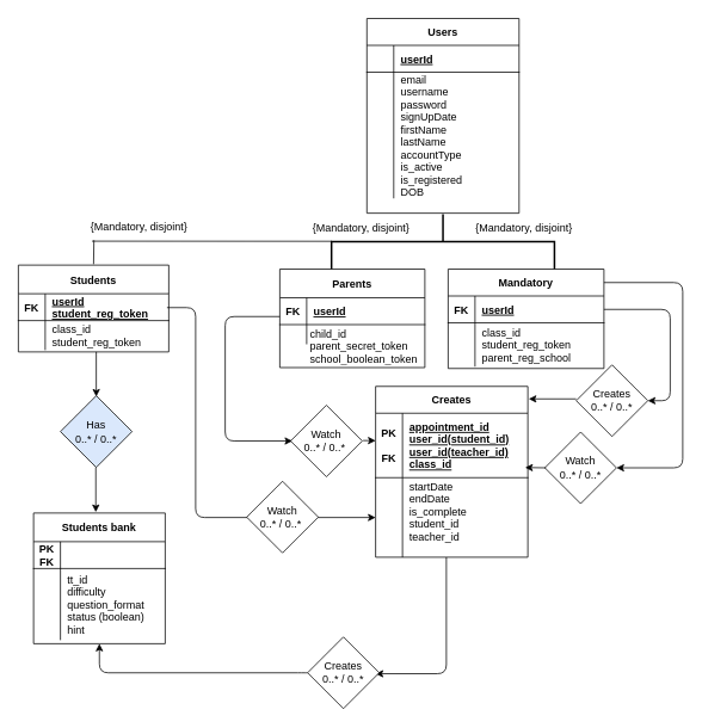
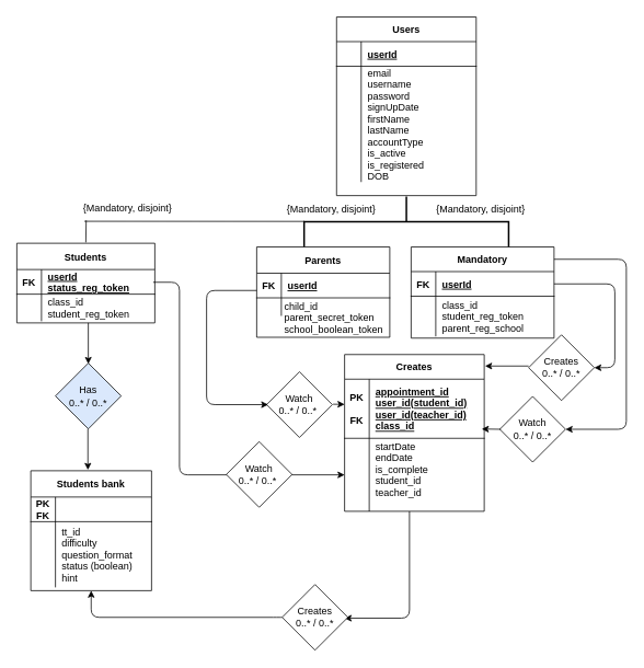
  <mxCell id="0" />
  <mxCell id="1" parent="0" />
  <mxCell id="2" value="" style="strokeWidth=2;html=1;shape=mxgraph.flowchart.annotation_2;align=left;labelPosition=right;pointerEvents=1;rotation=90;" parent="1" vertex="1"><mxGeometry x="463.42" y="144.93" width="61.64" height="249" as="geometry" /></mxCell>
  <mxCell id="3" value="Creates &lt;br&gt;0..* / 0..*" style="rhombus;whiteSpace=wrap;html=1;" parent="1" vertex="1"><mxGeometry x="643" y="407" width="80" height="80" as="geometry" /></mxCell>
  <mxCell id="4" style="edgeStyle=orthogonalEdgeStyle;rounded=1;orthogonalLoop=1;jettySize=auto;html=1;exitX=1;exitY=0.5;exitDx=0;exitDy=0;entryX=1;entryY=0.5;entryDx=0;entryDy=0;" parent="1" source="30" target="3" edge="1"><mxGeometry relative="1" as="geometry"><Array as="points"><mxPoint x="748" y="345" /><mxPoint x="748" y="447" /></Array></mxGeometry></mxCell>
  <mxCell id="5" value="Watch&lt;br&gt;0..* / 0..*&amp;nbsp;" style="rhombus;whiteSpace=wrap;html=1;" parent="1" vertex="1"><mxGeometry x="324" y="452" width="80" height="80" as="geometry" /></mxCell>
  <mxCell id="6" value="Creates" style="shape=table;startSize=30;container=1;collapsible=1;childLayout=tableLayout;fixedRows=1;rowLines=0;fontStyle=1;align=center;resizeLast=1;" parent="1" vertex="1"><mxGeometry x="419" y="431" width="170" height="190.875" as="geometry"><mxRectangle x="340" y="20" width="70" height="30" as="alternateBounds" /></mxGeometry></mxCell>
  <mxCell id="7" value="" style="shape=partialRectangle;collapsible=0;dropTarget=0;pointerEvents=0;fillColor=none;points=[[0,0.5],[1,0.5]];portConstraint=eastwest;top=0;left=0;right=0;bottom=1;" parent="6" vertex="1"><mxGeometry y="30" width="170" height="72" as="geometry" /></mxCell>
  <mxCell id="8" value="PK&#10;&#10;FK" style="shape=partialRectangle;overflow=hidden;connectable=0;fillColor=none;top=0;left=0;bottom=0;right=0;fontStyle=1;" parent="7" vertex="1"><mxGeometry width="30" height="72" as="geometry" /></mxCell>
  <mxCell id="9" value="appointment_id&#10;user_id(student_id)&#10;user_id(teacher_id)&#10;class_id" style="shape=partialRectangle;overflow=hidden;connectable=0;fillColor=none;top=0;left=0;bottom=0;right=0;align=left;spacingLeft=6;fontStyle=5;" parent="7" vertex="1"><mxGeometry x="30" width="140" height="72" as="geometry" /></mxCell>
  <mxCell id="10" value="" style="shape=partialRectangle;collapsible=0;dropTarget=0;pointerEvents=0;fillColor=none;points=[[0,0.5],[1,0.5]];portConstraint=eastwest;top=0;left=0;right=0;bottom=0;" parent="6" vertex="1"><mxGeometry y="102" width="170" height="89" as="geometry" /></mxCell>
  <mxCell id="11" value="" style="shape=partialRectangle;overflow=hidden;connectable=0;fillColor=none;top=0;left=0;bottom=0;right=0;" parent="10" vertex="1"><mxGeometry width="30" height="89" as="geometry" /></mxCell>
  <mxCell id="12" value="startDate&#10;endDate&#10;is_complete&#10;student_id&#10;teacher_id&#10;" style="shape=partialRectangle;overflow=hidden;connectable=0;fillColor=none;top=0;left=0;bottom=0;right=0;align=left;spacingLeft=6;" parent="10" vertex="1"><mxGeometry x="30" width="140" height="89" as="geometry" /></mxCell>
  <mxCell id="13" value="{Mandatory, disjoint}" style="text;html=1;strokeColor=none;fillColor=none;align=center;verticalAlign=middle;whiteSpace=wrap;rounded=0;" parent="1" vertex="1"><mxGeometry x="338" y="240" width="130" height="30" as="geometry" /></mxCell>
  <mxCell id="14" value="{Mandatory, disjoint}" style="text;html=1;strokeColor=none;fillColor=none;align=center;verticalAlign=middle;whiteSpace=wrap;rounded=0;" parent="1" vertex="1"><mxGeometry x="519.5" y="240" width="130" height="30" as="geometry" /></mxCell>
  <mxCell id="15" value="" style="endArrow=classic;html=1;" parent="1" edge="1"><mxGeometry width="50" height="50" relative="1" as="geometry"><mxPoint x="643" y="445" as="sourcePoint" /><mxPoint x="590" y="445" as="targetPoint" /><Array as="points" /></mxGeometry></mxCell>
  <mxCell id="16" value="Users" style="shape=table;startSize=30;container=1;collapsible=1;childLayout=tableLayout;fixedRows=1;rowLines=0;fontStyle=1;align=center;resizeLast=1;" parent="1" vertex="1"><mxGeometry x="409.24" y="20" width="170" height="217.5" as="geometry"><mxRectangle x="340" y="20" width="70" height="30" as="alternateBounds" /></mxGeometry></mxCell>
  <mxCell id="17" value="" style="shape=partialRectangle;collapsible=0;dropTarget=0;pointerEvents=0;fillColor=none;points=[[0,0.5],[1,0.5]];portConstraint=eastwest;top=0;left=0;right=0;bottom=1;" parent="16" vertex="1"><mxGeometry y="30" width="170" height="30" as="geometry" /></mxCell>
  <mxCell id="18" value="userId" style="shape=partialRectangle;overflow=hidden;connectable=0;fillColor=none;top=0;left=0;bottom=0;right=0;align=left;spacingLeft=6;fontStyle=5;" parent="17" vertex="1"><mxGeometry x="30" width="140" height="30" as="geometry" /></mxCell>
  <mxCell id="19" value="" style="shape=partialRectangle;collapsible=0;dropTarget=0;pointerEvents=0;fillColor=none;points=[[0,0.5],[1,0.5]];portConstraint=eastwest;top=0;left=0;right=0;bottom=0;" parent="16" vertex="1"><mxGeometry y="60" width="170" height="141" as="geometry" /></mxCell>
  <mxCell id="20" value="" style="shape=partialRectangle;overflow=hidden;connectable=0;fillColor=none;top=0;left=0;bottom=0;right=0;" parent="19" vertex="1"><mxGeometry width="30" height="141" as="geometry" /></mxCell>
  <mxCell id="21" value="email&#10;username&#10;password&#10;signUpDate&#10;firstName&#10;lastName&#10;accountType&#10;is_active&#10;is_registered&#10;DOB" style="shape=partialRectangle;overflow=hidden;connectable=0;fillColor=none;top=0;left=0;bottom=0;right=0;align=left;spacingLeft=6;" parent="19" vertex="1"><mxGeometry x="30" width="140" height="141" as="geometry" /></mxCell>
  <mxCell id="22" value="Parents" style="shape=table;startSize=32;container=1;collapsible=1;childLayout=tableLayout;fixedRows=1;rowLines=0;fontStyle=1;align=center;resizeLast=1;" parent="1" vertex="1"><mxGeometry x="312" y="300" width="162" height="110" as="geometry" /></mxCell>
  <mxCell id="23" value="" style="shape=partialRectangle;collapsible=0;dropTarget=0;pointerEvents=0;fillColor=none;points=[[0,0.5],[1,0.5]];portConstraint=eastwest;top=0;left=0;right=0;bottom=1;" parent="22" vertex="1"><mxGeometry y="32" width="162" height="30" as="geometry" /></mxCell>
  <mxCell id="24" value="FK" style="shape=partialRectangle;overflow=hidden;connectable=0;fillColor=none;top=0;left=0;bottom=0;right=0;fontStyle=1;" parent="23" vertex="1"><mxGeometry width="30" height="30" as="geometry" /></mxCell>
  <mxCell id="25" value="userId" style="shape=partialRectangle;overflow=hidden;connectable=0;fillColor=none;top=0;left=0;bottom=0;right=0;align=left;spacingLeft=6;fontStyle=5;" parent="23" vertex="1"><mxGeometry x="30" width="132" height="30" as="geometry" /></mxCell>
  <mxCell id="26" value="" style="shape=partialRectangle;collapsible=0;dropTarget=0;pointerEvents=0;fillColor=none;points=[[0,0.5],[1,0.5]];portConstraint=eastwest;top=0;left=0;right=0;bottom=0;" parent="22" vertex="1"><mxGeometry y="62" width="162" height="22" as="geometry" /></mxCell>
  <mxCell id="27" value="" style="shape=partialRectangle;overflow=hidden;connectable=0;fillColor=none;top=0;left=0;bottom=0;right=0;" parent="26" vertex="1"><mxGeometry width="30" height="22" as="geometry" /></mxCell>
  <mxCell id="28" value="" style="shape=partialRectangle;overflow=hidden;connectable=0;fillColor=none;top=0;left=0;bottom=0;right=0;align=left;spacingLeft=6;" parent="26" vertex="1"><mxGeometry x="30" width="132" height="22" as="geometry" /></mxCell>
  <mxCell id="29" value="Mandatory" style="shape=table;startSize=30;container=1;collapsible=1;childLayout=tableLayout;fixedRows=1;rowLines=0;fontStyle=1;align=center;resizeLast=1;" parent="1" vertex="1"><mxGeometry x="500" y="300" width="174" height="111" as="geometry" /></mxCell>
  <mxCell id="30" value="" style="shape=partialRectangle;collapsible=0;dropTarget=0;pointerEvents=0;fillColor=none;points=[[0,0.5],[1,0.5]];portConstraint=eastwest;top=0;left=0;right=0;bottom=1;" parent="29" vertex="1"><mxGeometry y="30" width="174" height="30" as="geometry" /></mxCell>
  <mxCell id="31" value="FK" style="shape=partialRectangle;overflow=hidden;connectable=0;fillColor=none;top=0;left=0;bottom=0;right=0;fontStyle=1;" parent="30" vertex="1"><mxGeometry width="30" height="30" as="geometry" /></mxCell>
  <mxCell id="32" value="userId" style="shape=partialRectangle;overflow=hidden;connectable=0;fillColor=none;top=0;left=0;bottom=0;right=0;align=left;spacingLeft=6;fontStyle=5;" parent="30" vertex="1"><mxGeometry x="30" width="144" height="30" as="geometry" /></mxCell>
  <mxCell id="33" value="" style="shape=partialRectangle;collapsible=0;dropTarget=0;pointerEvents=0;fillColor=none;points=[[0,0.5],[1,0.5]];portConstraint=eastwest;top=0;left=0;right=0;bottom=0;" parent="29" vertex="1"><mxGeometry y="60" width="174" height="49" as="geometry" /></mxCell>
  <mxCell id="34" value="" style="shape=partialRectangle;overflow=hidden;connectable=0;fillColor=none;top=0;left=0;bottom=0;right=0;" parent="33" vertex="1"><mxGeometry width="30" height="49" as="geometry" /></mxCell>
  <mxCell id="35" value="class_id&#10;student_reg_token&#10;parent_reg_school" style="shape=partialRectangle;overflow=hidden;connectable=0;fillColor=none;top=0;left=0;bottom=0;right=0;align=left;spacingLeft=6;" parent="33" vertex="1"><mxGeometry x="30" width="144" height="49" as="geometry" /></mxCell>
  <mxCell id="36" style="edgeStyle=orthogonalEdgeStyle;rounded=1;orthogonalLoop=1;jettySize=auto;html=1;exitX=1;exitY=0.5;exitDx=0;exitDy=0;entryX=1;entryY=0.5;entryDx=0;entryDy=0;" parent="1" target="37" edge="1"><mxGeometry relative="1" as="geometry"><Array as="points"><mxPoint x="762" y="315" /><mxPoint x="762" y="522" /></Array><mxPoint x="674" y="315" as="sourcePoint" /><mxPoint x="682" y="508" as="targetPoint" /></mxGeometry></mxCell>
  <mxCell id="37" value="Watch&lt;br&gt;0..* / 0..*" style="rhombus;whiteSpace=wrap;html=1;" parent="1" vertex="1"><mxGeometry x="608" y="482" width="80" height="80" as="geometry" /></mxCell>
  <mxCell id="38" value="" style="endArrow=classic;html=1;entryX=0.973;entryY=0.09;entryDx=0;entryDy=0;entryPerimeter=0;" parent="1" edge="1"><mxGeometry width="50" height="50" relative="1" as="geometry"><mxPoint x="609" y="522" as="sourcePoint" /><mxPoint x="586" y="521.679" as="targetPoint" /><Array as="points" /></mxGeometry></mxCell>
  <mxCell id="39" value="child_id&#10;parent_secret_token&#10;school_boolean_token" style="shape=partialRectangle;overflow=hidden;connectable=0;fillColor=none;top=0;left=0;bottom=0;right=0;align=left;spacingLeft=6;" parent="1" vertex="1"><mxGeometry x="338" y="364" width="131" height="43" as="geometry" /></mxCell>
  <mxCell id="40" value="" style="endArrow=none;html=1;strokeColor=#000000;exitX=0.094;exitY=1.043;exitDx=0;exitDy=0;exitPerimeter=0;" edge="1" parent="1" source="57"><mxGeometry width="50" height="50" relative="1" as="geometry"><mxPoint x="13" y="269" as="sourcePoint" /><mxPoint x="370" y="268.93" as="targetPoint" /></mxGeometry></mxCell>
  <mxCell id="41" value="" style="endArrow=none;html=1;strokeColor=#000000;entryX=0.111;entryY=1.006;entryDx=0;entryDy=0;entryPerimeter=0;" edge="1" parent="1" target="57"><mxGeometry width="50" height="50" relative="1" as="geometry"><mxPoint x="104" y="294.5" as="sourcePoint" /><mxPoint x="104" y="263.5" as="targetPoint" /></mxGeometry></mxCell>
  <mxCell id="42" value="Students" style="shape=table;startSize=32;container=1;collapsible=1;childLayout=tableLayout;fixedRows=1;rowLines=0;fontStyle=1;align=center;resizeLast=1;" vertex="1" parent="1"><mxGeometry x="20" y="295.5" width="168" height="97" as="geometry" /></mxCell>
  <mxCell id="43" value="" style="shape=partialRectangle;collapsible=0;dropTarget=0;pointerEvents=0;fillColor=none;points=[[0,0.5],[1,0.5]];portConstraint=eastwest;top=0;left=0;right=0;bottom=1;" vertex="1" parent="42"><mxGeometry y="32" width="168" height="30" as="geometry" /></mxCell>
  <mxCell id="44" value="FK" style="shape=partialRectangle;overflow=hidden;connectable=0;fillColor=none;top=0;left=0;bottom=0;right=0;fontStyle=1;" vertex="1" parent="43"><mxGeometry width="30" height="30" as="geometry" /></mxCell>
- <mxCell id="45" value="userId&#10;student_reg_token" style="shape=partialRectangle;overflow=hidden;connectable=0;fillColor=none;top=0;left=0;bottom=0;right=0;align=left;spacingLeft=6;fontStyle=5;" vertex="1" parent="43"><mxGeometry x="30" width="138" height="30" as="geometry" /></mxCell>
+ <mxCell id="45" value="userId&#10;status_reg_token" style="shape=partialRectangle;overflow=hidden;connectable=0;fillColor=none;top=0;left=0;bottom=0;right=0;align=left;spacingLeft=6;fontStyle=5;" vertex="1" parent="43"><mxGeometry x="30" width="138" height="30" as="geometry" /></mxCell>
  <mxCell id="46" value="" style="shape=partialRectangle;collapsible=0;dropTarget=0;pointerEvents=0;fillColor=none;points=[[0,0.5],[1,0.5]];portConstraint=eastwest;top=0;left=0;right=0;bottom=0;" vertex="1" parent="42"><mxGeometry y="62" width="168" height="33" as="geometry" /></mxCell>
  <mxCell id="47" value="" style="shape=partialRectangle;overflow=hidden;connectable=0;fillColor=none;top=0;left=0;bottom=0;right=0;" vertex="1" parent="46"><mxGeometry width="30" height="33" as="geometry" /></mxCell>
  <mxCell id="48" value="class_id&#10;student_reg_token" style="shape=partialRectangle;overflow=hidden;connectable=0;fillColor=none;top=0;left=0;bottom=0;right=0;align=left;spacingLeft=6;" vertex="1" parent="46"><mxGeometry x="30" width="138" height="33" as="geometry" /></mxCell>
  <mxCell id="49" style="edgeStyle=orthogonalEdgeStyle;rounded=1;orthogonalLoop=1;jettySize=auto;html=1;" edge="1" parent="1"><mxGeometry relative="1" as="geometry"><mxPoint x="107" y="392.5" as="sourcePoint" /><mxPoint x="107" y="442.5" as="targetPoint" /><Array as="points"><mxPoint x="107" y="392.5" /><mxPoint x="107" y="392.5" /></Array></mxGeometry></mxCell>
  <mxCell id="50" value="Students bank" style="shape=table;startSize=32;container=1;collapsible=1;childLayout=tableLayout;fixedRows=1;rowLines=0;fontStyle=1;align=center;resizeLast=1;" vertex="1" parent="1"><mxGeometry x="37" y="572.5" width="147" height="146" as="geometry" /></mxCell>
  <mxCell id="51" value="" style="shape=partialRectangle;collapsible=0;dropTarget=0;pointerEvents=0;fillColor=none;points=[[0,0.5],[1,0.5]];portConstraint=eastwest;top=0;left=0;right=0;bottom=1;" vertex="1" parent="50"><mxGeometry y="32" width="147" height="30" as="geometry" /></mxCell>
  <mxCell id="52" value="PK&#10;FK" style="shape=partialRectangle;overflow=hidden;connectable=0;fillColor=none;top=0;left=0;bottom=0;right=0;fontStyle=1;" vertex="1" parent="51"><mxGeometry width="30" height="30" as="geometry" /></mxCell>
  <mxCell id="53" value="" style="shape=partialRectangle;collapsible=0;dropTarget=0;pointerEvents=0;fillColor=none;points=[[0,0.5],[1,0.5]];portConstraint=eastwest;top=0;left=0;right=0;bottom=0;" vertex="1" parent="50"><mxGeometry y="62" width="147" height="80" as="geometry" /></mxCell>
  <mxCell id="54" value="" style="shape=partialRectangle;overflow=hidden;connectable=0;fillColor=none;top=0;left=0;bottom=0;right=0;" vertex="1" parent="53"><mxGeometry width="30" height="80" as="geometry" /></mxCell>
  <mxCell id="55" value="tt_id&#10;difficulty&#10;question_format&#10;status (boolean)&#10;hint" style="shape=partialRectangle;overflow=hidden;connectable=0;fillColor=none;top=0;left=0;bottom=0;right=0;align=left;spacingLeft=6;" vertex="1" parent="53"><mxGeometry x="30" width="117" height="80" as="geometry" /></mxCell>
  <mxCell id="56" value="Has&lt;br&gt;0..* / 0..*" style="rhombus;whiteSpace=wrap;html=1;fillColor=#dae8fc;" vertex="1" parent="1"><mxGeometry x="67" y="441.5" width="80" height="80" as="geometry" /></mxCell>
  <mxCell id="57" value="{Mandatory, disjoint}" style="text;html=1;strokeColor=none;fillColor=none;align=center;verticalAlign=middle;whiteSpace=wrap;rounded=0;" vertex="1" parent="1"><mxGeometry x="90" y="237.5" width="130" height="30" as="geometry" /></mxCell>
  <mxCell id="58" style="edgeStyle=orthogonalEdgeStyle;rounded=1;orthogonalLoop=1;jettySize=auto;html=1;" edge="1" parent="1"><mxGeometry relative="1" as="geometry"><mxPoint x="106.5" y="521.5" as="sourcePoint" /><mxPoint x="106.5" y="571.5" as="targetPoint" /><Array as="points"><mxPoint x="106.5" y="521.5" /><mxPoint x="106.5" y="521.5" /></Array></mxGeometry></mxCell>
  <mxCell id="59" style="edgeStyle=orthogonalEdgeStyle;rounded=1;orthogonalLoop=1;jettySize=auto;html=1;" edge="1" parent="1" source="10"><mxGeometry relative="1" as="geometry"><Array as="points"><mxPoint x="498" y="752" /></Array><mxPoint x="498" y="629" as="sourcePoint" /><mxPoint x="419" y="752.04" as="targetPoint" /></mxGeometry></mxCell>
  <mxCell id="60" value="Creates &lt;br&gt;0..* / 0..*" style="rhombus;whiteSpace=wrap;html=1;" vertex="1" parent="1"><mxGeometry x="343" y="711" width="80" height="80" as="geometry" /></mxCell>
  <mxCell id="61" style="edgeStyle=orthogonalEdgeStyle;rounded=1;orthogonalLoop=1;jettySize=auto;html=1;exitX=0;exitY=0.5;exitDx=0;exitDy=0;entryX=0.5;entryY=1;entryDx=0;entryDy=0;" edge="1" parent="1" source="60" target="50"><mxGeometry relative="1" as="geometry"><Array as="points"><mxPoint x="342" y="751" /><mxPoint x="111" y="751" /></Array><mxPoint x="153" y="642" as="sourcePoint" /><mxPoint x="167" y="849" as="targetPoint" /></mxGeometry></mxCell>
  <mxCell id="62" style="edgeStyle=orthogonalEdgeStyle;rounded=1;orthogonalLoop=1;jettySize=auto;html=1;exitX=1;exitY=0.5;exitDx=0;exitDy=0;" edge="1" parent="1"><mxGeometry relative="1" as="geometry"><Array as="points"><mxPoint x="251" y="353" /><mxPoint x="251" y="492" /><mxPoint x="326" y="492" /></Array><mxPoint x="312" y="353" as="sourcePoint" /><mxPoint x="326" y="492" as="targetPoint" /></mxGeometry></mxCell>
  <mxCell id="63" value="" style="endArrow=classic;html=1;" edge="1" parent="1"><mxGeometry width="50" height="50" relative="1" as="geometry"><mxPoint x="405" y="491.5" as="sourcePoint" /><mxPoint x="419" y="491.68" as="targetPoint" /><Array as="points" /></mxGeometry></mxCell>
  <mxCell id="64" style="edgeStyle=orthogonalEdgeStyle;rounded=1;orthogonalLoop=1;jettySize=auto;html=1;exitX=1;exitY=0.5;exitDx=0;exitDy=0;entryX=0;entryY=0.5;entryDx=0;entryDy=0;" edge="1" parent="1" target="10"><mxGeometry relative="1" as="geometry"><Array as="points"><mxPoint x="218" y="343" /><mxPoint x="218" y="578" /></Array><mxPoint x="186" y="343" as="sourcePoint" /><mxPoint x="200" y="482" as="targetPoint" /></mxGeometry></mxCell>
  <mxCell id="65" value="Watch&lt;br&gt;0..* / 0..*&amp;nbsp;" style="rhombus;whiteSpace=wrap;html=1;" vertex="1" parent="1"><mxGeometry x="275" y="537" width="80" height="80" as="geometry" /></mxCell>
